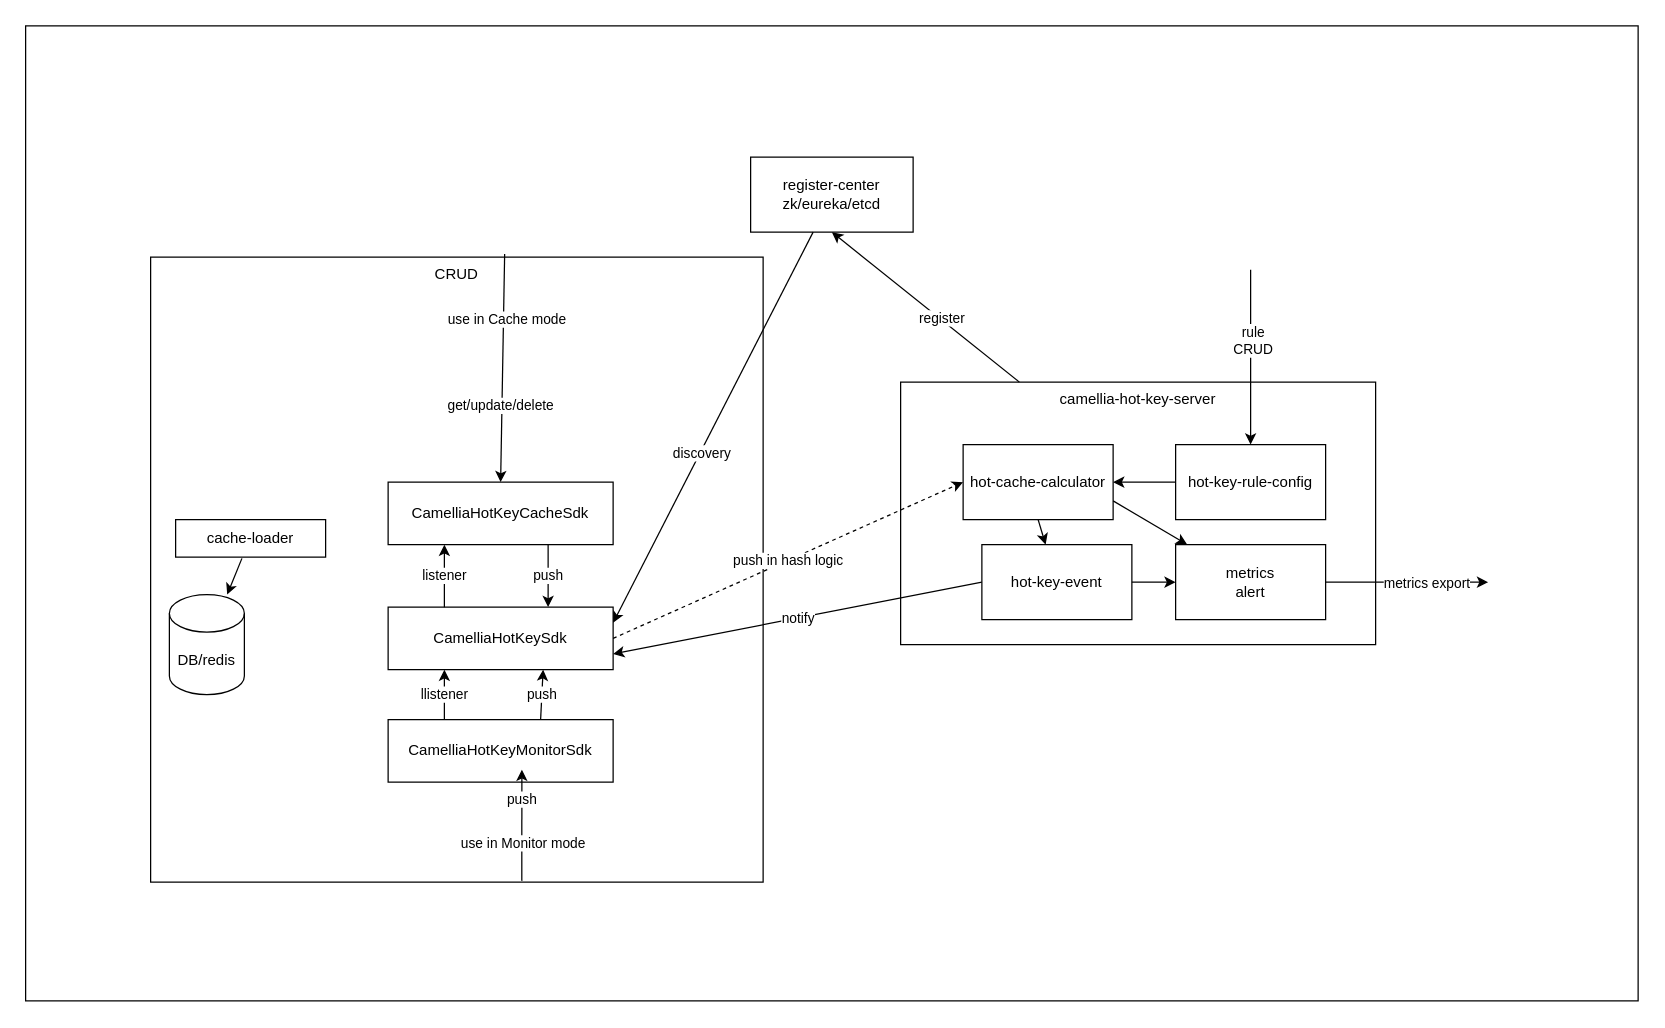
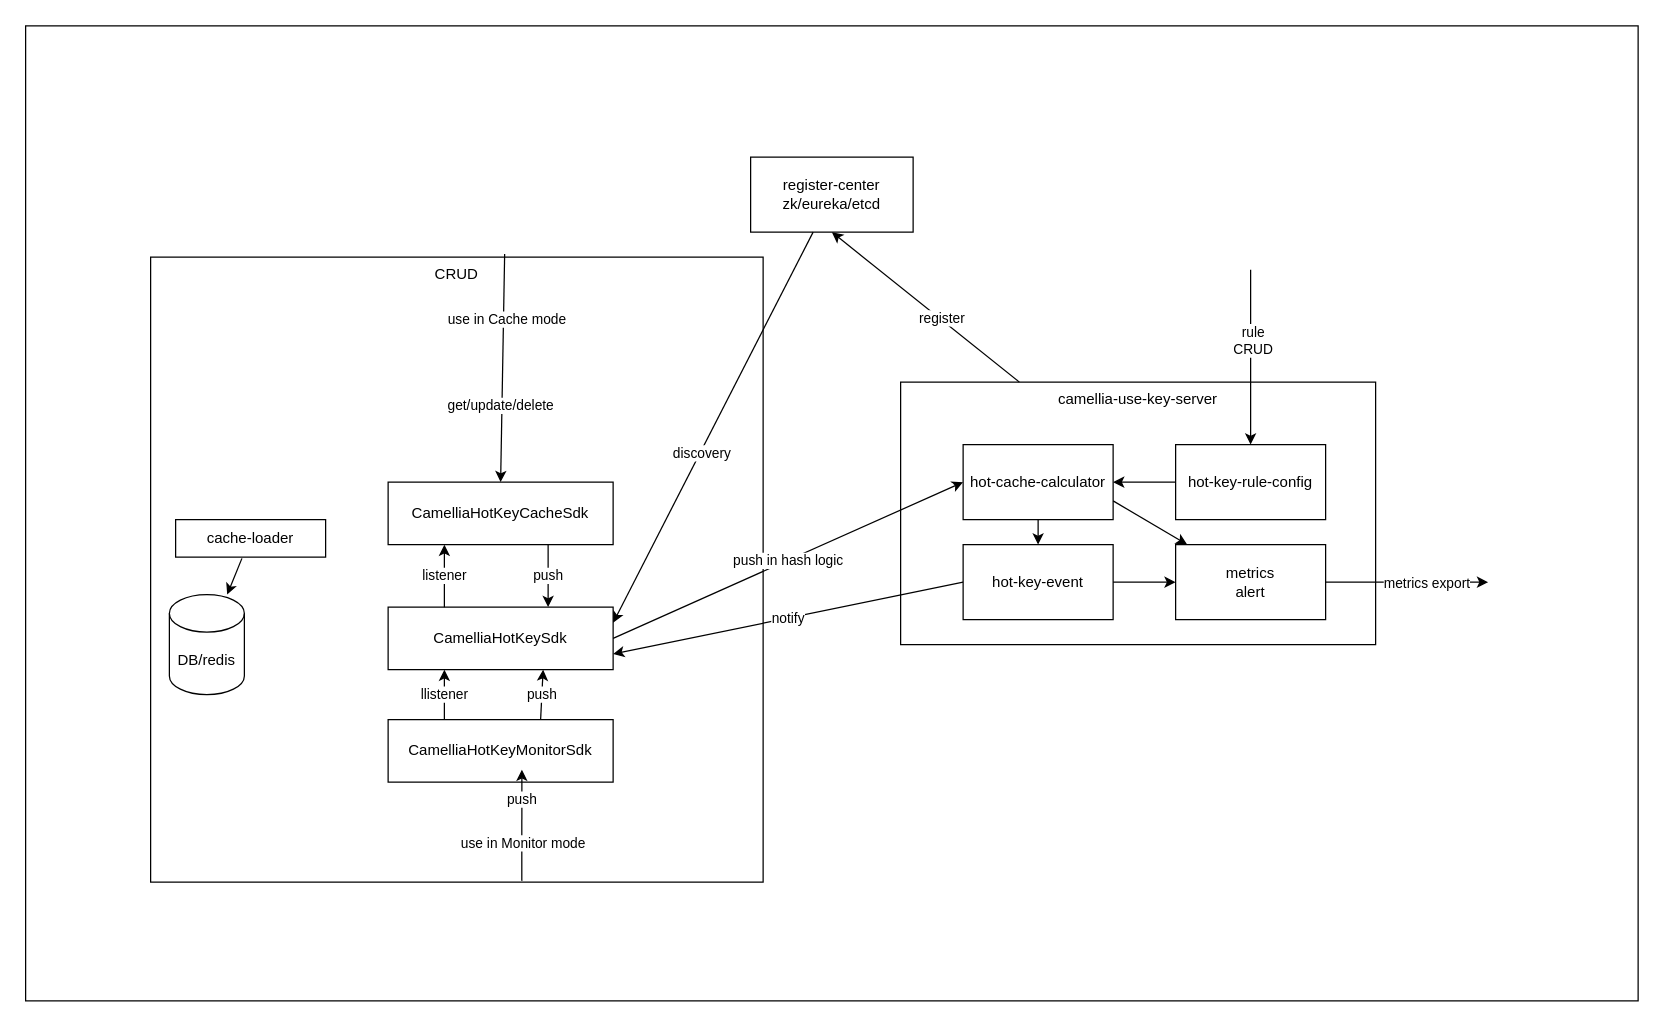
  <mxCell id="0" />
  <mxCell id="1" parent="0" />
  <mxCell id="2" value="" style="rounded=0;whiteSpace=wrap;html=1;fontColor=#0000FF;verticalAlign=middle;" parent="1" vertex="1"><mxGeometry x="20" y="20" width="1290" height="780" as="geometry" /></mxCell>
  <mxCell id="3" value="CRUD" style="rounded=0;whiteSpace=wrap;html=1;verticalAlign=top;" parent="1" vertex="1"><mxGeometry x="120" y="205" width="490" height="500" as="geometry" /></mxCell>
  <mxCell id="4" value="CamelliaHotKeySdk" style="rounded=0;whiteSpace=wrap;html=1;" parent="1" vertex="1"><mxGeometry x="310" y="485" width="180" height="50" as="geometry" /></mxCell>
  <mxCell id="5" value="CamelliaHotKeyCacheSdk" style="rounded=0;whiteSpace=wrap;html=1;" parent="1" vertex="1"><mxGeometry x="310" y="385" width="180" height="50" as="geometry" /></mxCell>
  <mxCell id="6" value="cache-loader" style="rounded=0;whiteSpace=wrap;html=1;verticalAlign=middle;" parent="1" vertex="1"><mxGeometry x="140" y="415" width="120" height="30" as="geometry" /></mxCell>
  <mxCell id="7" value="DB/redis" style="shape=cylinder3;whiteSpace=wrap;html=1;boundedLbl=1;backgroundOutline=1;size=15;verticalAlign=middle;" parent="1" vertex="1"><mxGeometry x="135" y="475" width="60" height="80" as="geometry" /></mxCell>
  <mxCell id="8" value="" style="endArrow=classic;html=1;rounded=0;exitX=0.442;exitY=1.033;exitDx=0;exitDy=0;exitPerimeter=0;" parent="1" source="6" target="7" edge="1"><mxGeometry width="50" height="50" relative="1" as="geometry"><mxPoint x="520" y="455" as="sourcePoint" /><mxPoint x="570" y="405" as="targetPoint" /></mxGeometry></mxCell>
  <mxCell id="9" value="get/update/delete" style="endArrow=classic;html=1;rounded=0;entryX=0.5;entryY=0;entryDx=0;entryDy=0;exitX=0.578;exitY=-0.005;exitDx=0;exitDy=0;exitPerimeter=0;" parent="1" source="3" edge="1"><mxGeometry x="0.342" y="-1" width="50" height="50" relative="1" as="geometry"><mxPoint x="400" y="235" as="sourcePoint" /><mxPoint x="400" y="385" as="targetPoint" /><mxPoint as="offset" /></mxGeometry></mxCell>
  <mxCell id="10" value="use in Cache mode" style="edgeLabel;html=1;align=center;verticalAlign=middle;resizable=0;points=[];" parent="9" vertex="1" connectable="0"><mxGeometry x="-0.613" y="2" relative="1" as="geometry"><mxPoint y="17" as="offset" /></mxGeometry></mxCell>
  <mxCell id="11" value="listener" style="endArrow=classic;html=1;rounded=0;exitX=0.25;exitY=0;exitDx=0;exitDy=0;entryX=0.25;entryY=1;entryDx=0;entryDy=0;" parent="1" source="4" target="5" edge="1"><mxGeometry width="50" height="50" relative="1" as="geometry"><mxPoint x="520" y="455" as="sourcePoint" /><mxPoint x="570" y="405" as="targetPoint" /></mxGeometry></mxCell>
  <mxCell id="12" value="push" style="endArrow=classic;html=1;rounded=0;exitX=0.711;exitY=1;exitDx=0;exitDy=0;exitPerimeter=0;" parent="1" source="5" edge="1"><mxGeometry width="50" height="50" relative="1" as="geometry"><mxPoint x="520" y="455" as="sourcePoint" /><mxPoint x="438" y="485" as="targetPoint" /></mxGeometry></mxCell>
- <mxCell id="13" value="camellia-hot-key-server" style="rounded=0;whiteSpace=wrap;html=1;verticalAlign=top;" parent="1" vertex="1"><mxGeometry x="720" y="305" width="380" height="210" as="geometry" /></mxCell>
+ <mxCell id="13" value="camellia-use-key-server" style="rounded=0;whiteSpace=wrap;html=1;verticalAlign=top;" parent="1" vertex="1"><mxGeometry x="720" y="305" width="380" height="210" as="geometry" /></mxCell>
  <mxCell id="14" value="hot-cache-calculator" style="rounded=0;whiteSpace=wrap;html=1;verticalAlign=middle;" parent="1" vertex="1"><mxGeometry x="770" y="355" width="120" height="60" as="geometry" /></mxCell>
- <mxCell id="15" value="push in hash logic" style="endArrow=classic;html=1;rounded=0;exitX=1;exitY=0.5;exitDx=0;exitDy=0;entryX=0;entryY=0.5;entryDx=0;entryDy=0;dashed=1;" parent="1" source="4" target="14" edge="1"><mxGeometry width="50" height="50" relative="1" as="geometry"><mxPoint x="680" y="455" as="sourcePoint" /><mxPoint x="730" y="405" as="targetPoint" /></mxGeometry></mxCell>
+ <mxCell id="15" value="push in hash logic" style="endArrow=classic;html=1;rounded=0;exitX=1;exitY=0.5;exitDx=0;exitDy=0;entryX=0;entryY=0.5;entryDx=0;entryDy=0;" parent="1" source="4" target="14" edge="1"><mxGeometry width="50" height="50" relative="1" as="geometry"><mxPoint x="680" y="455" as="sourcePoint" /><mxPoint x="730" y="405" as="targetPoint" /></mxGeometry></mxCell>
  <mxCell id="16" value="notify" style="endArrow=classic;html=1;rounded=0;exitX=0;exitY=0.5;exitDx=0;exitDy=0;entryX=1;entryY=0.75;entryDx=0;entryDy=0;" parent="1" source="18" target="4" edge="1"><mxGeometry width="50" height="50" relative="1" as="geometry"><mxPoint x="680" y="455" as="sourcePoint" /><mxPoint x="730" y="405" as="targetPoint" /></mxGeometry></mxCell>
  <mxCell id="17" value="hot-key-rule-config" style="rounded=0;whiteSpace=wrap;html=1;verticalAlign=middle;" parent="1" vertex="1"><mxGeometry x="940" y="355" width="120" height="60" as="geometry" /></mxCell>
- <mxCell id="18" value="hot-key-event" style="rounded=0;whiteSpace=wrap;html=1;verticalAlign=middle;" parent="1" vertex="1"><mxGeometry x="785" y="435" width="120" height="60" as="geometry" /></mxCell>
+ <mxCell id="18" value="hot-key-event" style="rounded=0;whiteSpace=wrap;html=1;verticalAlign=middle;" parent="1" vertex="1"><mxGeometry x="770" y="435" width="120" height="60" as="geometry" /></mxCell>
  <mxCell id="19" value="" style="endArrow=classic;html=1;rounded=0;exitX=0.5;exitY=1;exitDx=0;exitDy=0;" parent="1" source="14" target="18" edge="1"><mxGeometry width="50" height="50" relative="1" as="geometry"><mxPoint x="680" y="455" as="sourcePoint" /><mxPoint x="730" y="405" as="targetPoint" /></mxGeometry></mxCell>
  <mxCell id="20" value="" style="endArrow=classic;html=1;rounded=0;" parent="1" target="17" edge="1"><mxGeometry width="50" height="50" relative="1" as="geometry"><mxPoint x="1000" y="215" as="sourcePoint" /><mxPoint x="730" y="405" as="targetPoint" /></mxGeometry></mxCell>
  <mxCell id="21" value="rule&lt;br&gt;CRUD" style="edgeLabel;html=1;align=center;verticalAlign=middle;resizable=0;points=[];" parent="20" vertex="1" connectable="0"><mxGeometry x="-0.2" y="1" relative="1" as="geometry"><mxPoint as="offset" /></mxGeometry></mxCell>
  <mxCell id="22" value="" style="endArrow=classic;html=1;rounded=0;entryX=1;entryY=0.5;entryDx=0;entryDy=0;" parent="1" source="17" target="14" edge="1"><mxGeometry width="50" height="50" relative="1" as="geometry"><mxPoint x="680" y="445" as="sourcePoint" /><mxPoint x="730" y="395" as="targetPoint" /></mxGeometry></mxCell>
  <mxCell id="23" value="metrics&lt;br&gt;alert" style="rounded=0;whiteSpace=wrap;html=1;verticalAlign=middle;" parent="1" vertex="1"><mxGeometry x="940" y="435" width="120" height="60" as="geometry" /></mxCell>
  <mxCell id="24" value="" style="endArrow=classic;html=1;rounded=0;exitX=1;exitY=0.75;exitDx=0;exitDy=0;" parent="1" source="14" target="23" edge="1"><mxGeometry width="50" height="50" relative="1" as="geometry"><mxPoint x="680" y="445" as="sourcePoint" /><mxPoint x="730" y="395" as="targetPoint" /></mxGeometry></mxCell>
  <mxCell id="25" value="" style="endArrow=classic;html=1;rounded=0;exitX=1;exitY=0.5;exitDx=0;exitDy=0;" parent="1" source="18" target="23" edge="1"><mxGeometry width="50" height="50" relative="1" as="geometry"><mxPoint x="680" y="445" as="sourcePoint" /><mxPoint x="730" y="395" as="targetPoint" /></mxGeometry></mxCell>
  <mxCell id="26" value="" style="endArrow=classic;html=1;rounded=0;exitX=1;exitY=0.5;exitDx=0;exitDy=0;" parent="1" source="23" edge="1"><mxGeometry width="50" height="50" relative="1" as="geometry"><mxPoint x="680" y="445" as="sourcePoint" /><mxPoint x="1190" y="465" as="targetPoint" /></mxGeometry></mxCell>
  <mxCell id="27" value="metrics export" style="edgeLabel;html=1;align=center;verticalAlign=middle;resizable=0;points=[];" parent="26" vertex="1" connectable="0"><mxGeometry x="0.455" relative="1" as="geometry"><mxPoint x="-15" as="offset" /></mxGeometry></mxCell>
  <mxCell id="28" value="register-center&lt;br&gt;zk/eureka/etcd" style="rounded=0;whiteSpace=wrap;html=1;verticalAlign=middle;" parent="1" vertex="1"><mxGeometry x="600" y="125" width="130" height="60" as="geometry" /></mxCell>
  <mxCell id="29" value="" style="endArrow=classic;html=1;rounded=0;exitX=0.25;exitY=0;exitDx=0;exitDy=0;entryX=0.5;entryY=1;entryDx=0;entryDy=0;" parent="1" source="13" target="28" edge="1"><mxGeometry width="50" height="50" relative="1" as="geometry"><mxPoint x="680" y="435" as="sourcePoint" /><mxPoint x="730" y="385" as="targetPoint" /></mxGeometry></mxCell>
  <mxCell id="30" value="register" style="edgeLabel;html=1;align=center;verticalAlign=middle;resizable=0;points=[];" parent="29" vertex="1" connectable="0"><mxGeometry x="-0.172" y="-2" relative="1" as="geometry"><mxPoint x="-1" as="offset" /></mxGeometry></mxCell>
  <mxCell id="31" value="" style="endArrow=classic;html=1;rounded=0;entryX=1;entryY=0.25;entryDx=0;entryDy=0;" parent="1" target="4" edge="1"><mxGeometry width="50" height="50" relative="1" as="geometry"><mxPoint x="650" y="185" as="sourcePoint" /><mxPoint x="730" y="385" as="targetPoint" /></mxGeometry></mxCell>
  <mxCell id="32" value="discovery" style="edgeLabel;html=1;align=center;verticalAlign=middle;resizable=0;points=[];" parent="31" vertex="1" connectable="0"><mxGeometry x="0.131" y="1" relative="1" as="geometry"><mxPoint y="-1" as="offset" /></mxGeometry></mxCell>
  <mxCell id="33" value="CamelliaHotKeyMonitorSdk" style="rounded=0;whiteSpace=wrap;html=1;" parent="1" vertex="1"><mxGeometry x="310" y="575" width="180" height="50" as="geometry" /></mxCell>
  <mxCell id="34" value="push" style="endArrow=classic;html=1;rounded=0;" parent="1" edge="1"><mxGeometry width="50" height="50" relative="1" as="geometry"><mxPoint x="432" y="575" as="sourcePoint" /><mxPoint x="434" y="535" as="targetPoint" /></mxGeometry></mxCell>
  <mxCell id="35" value="" style="endArrow=classic;html=1;rounded=0;exitX=0.606;exitY=0.998;exitDx=0;exitDy=0;exitPerimeter=0;" parent="1" source="3" edge="1"><mxGeometry width="50" height="50" relative="1" as="geometry"><mxPoint x="460" y="555" as="sourcePoint" /><mxPoint x="417" y="615" as="targetPoint" /></mxGeometry></mxCell>
  <mxCell id="36" value="push" style="edgeLabel;html=1;align=center;verticalAlign=middle;resizable=0;points=[];" parent="35" vertex="1" connectable="0"><mxGeometry x="0.461" y="3" relative="1" as="geometry"><mxPoint x="3" as="offset" /></mxGeometry></mxCell>
  <mxCell id="37" value="use in Monitor mode" style="edgeLabel;html=1;align=center;verticalAlign=middle;resizable=0;points=[];" parent="35" vertex="1" connectable="0"><mxGeometry x="-0.303" y="-1" relative="1" as="geometry"><mxPoint as="offset" /></mxGeometry></mxCell>
  <mxCell id="38" value="llistener" style="endArrow=classic;html=1;rounded=0;exitX=0.25;exitY=0;exitDx=0;exitDy=0;entryX=0.25;entryY=1;entryDx=0;entryDy=0;" edge="1" parent="1" source="33" target="4"><mxGeometry width="50" height="50" relative="1" as="geometry"><mxPoint x="770" y="455" as="sourcePoint" /><mxPoint x="820" y="405" as="targetPoint" /></mxGeometry></mxCell>
